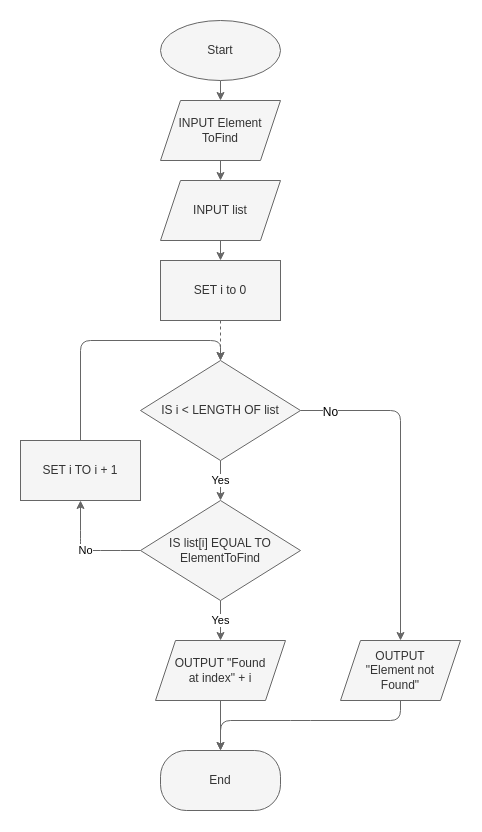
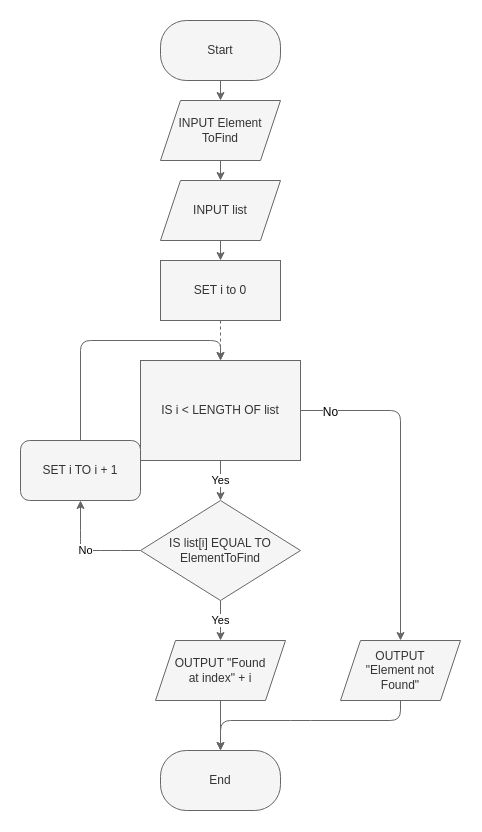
  <mxCell id="0" />
  <mxCell id="1" parent="0" />
  <mxCell id="2" style="edgeStyle=none;html=1;entryX=0.5;entryY=0;entryDx=0;entryDy=0;fillColor=#f5f5f5;strokeColor=#666666;dashed=1;" edge="1" parent="1" source="3" target="12"><mxGeometry relative="1" as="geometry" /></mxCell>
  <mxCell id="3" value="SET i to 0" style="rounded=0;whiteSpace=wrap;html=1;fillColor=#f5f5f5;fontColor=#333333;strokeColor=#666666;" vertex="1" parent="1"><mxGeometry x="160" y="260" width="120" height="60" as="geometry" /></mxCell>
  <mxCell id="4" style="edgeStyle=none;html=1;entryX=0.5;entryY=0;entryDx=0;entryDy=0;fillColor=#f5f5f5;strokeColor=#666666;" edge="1" parent="1" source="5" target="7"><mxGeometry relative="1" as="geometry" /></mxCell>
- <mxCell id="5" value="Start" style="ellipse;whiteSpace=wrap;html=1;fillColor=#f5f5f5;fontColor=#333333;strokeColor=#666666;arcSize=43;" vertex="1" parent="1"><mxGeometry x="160" y="20" width="120" height="60" as="geometry" /></mxCell>
+ <mxCell id="5" value="Start" style="rounded=1;whiteSpace=wrap;html=1;fillColor=#f5f5f5;fontColor=#333333;strokeColor=#666666;arcSize=43;" vertex="1" parent="1"><mxGeometry x="160" y="20" width="120" height="60" as="geometry" /></mxCell>
  <mxCell id="6" style="edgeStyle=none;html=1;entryX=0.5;entryY=0;entryDx=0;entryDy=0;fillColor=#f5f5f5;strokeColor=#666666;" edge="1" parent="1" source="7" target="9"><mxGeometry relative="1" as="geometry" /></mxCell>
  <mxCell id="7" value="INPUT Element&lt;br&gt;ToFind" style="shape=parallelogram;perimeter=parallelogramPerimeter;whiteSpace=wrap;html=1;fixedSize=1;fillColor=#f5f5f5;fontColor=#333333;strokeColor=#666666;" vertex="1" parent="1"><mxGeometry x="160" y="100" width="120" height="60" as="geometry" /></mxCell>
  <mxCell id="8" style="edgeStyle=none;html=1;entryX=0.5;entryY=0;entryDx=0;entryDy=0;fillColor=#f5f5f5;strokeColor=#666666;" edge="1" parent="1" source="9" target="3"><mxGeometry relative="1" as="geometry" /></mxCell>
  <mxCell id="9" value="INPUT list" style="shape=parallelogram;perimeter=parallelogramPerimeter;whiteSpace=wrap;html=1;fixedSize=1;fillColor=#f5f5f5;fontColor=#333333;strokeColor=#666666;" vertex="1" parent="1"><mxGeometry x="160" y="180" width="120" height="60" as="geometry" /></mxCell>
  <mxCell id="10" value="Yes" style="edgeStyle=none;html=1;fillColor=#f5f5f5;strokeColor=#666666;labelBackgroundColor=#FFFFFF;fontColor=#000000;" edge="1" parent="1" source="12" target="15"><mxGeometry relative="1" as="geometry" /></mxCell>
  <mxCell id="11" style="edgeStyle=none;html=1;entryX=0.5;entryY=0;entryDx=0;entryDy=0;labelBackgroundColor=#FFFFFF;fontColor=#000000;fillColor=#f5f5f5;strokeColor=#666666;" edge="1" parent="1" source="12" target="22"><mxGeometry relative="1" as="geometry"><Array as="points"><mxPoint x="400" y="410" /></Array></mxGeometry></mxCell>
- <mxCell id="12" value="IS i &amp;lt; LENGTH OF list" style="rhombus;whiteSpace=wrap;html=1;fillColor=#f5f5f5;fontColor=#333333;strokeColor=#666666;" vertex="1" parent="1"><mxGeometry x="140" y="360" width="160" height="100" as="geometry" /></mxCell>
+ <mxCell id="12" value="IS i &amp;lt; LENGTH OF list" style="whiteSpace=wrap;html=1;fillColor=#f5f5f5;fontColor=#333333;strokeColor=#666666;rounded=0;" vertex="1" parent="1"><mxGeometry x="140" y="360" width="160" height="100" as="geometry" /></mxCell>
  <mxCell id="13" value="Yes" style="edgeStyle=none;html=1;entryX=0.5;entryY=0;entryDx=0;entryDy=0;labelBackgroundColor=#FFFFFF;fontColor=#000000;fillColor=#f5f5f5;strokeColor=#666666;" edge="1" parent="1" source="15" target="18"><mxGeometry relative="1" as="geometry" /></mxCell>
  <mxCell id="14" value="No" style="edgeStyle=none;html=1;entryX=0.5;entryY=1;entryDx=0;entryDy=0;labelBackgroundColor=#FFFFFF;fontColor=#000000;fillColor=#f5f5f5;strokeColor=#666666;" edge="1" parent="1" source="15" target="20"><mxGeometry relative="1" as="geometry"><Array as="points"><mxPoint x="110" y="550" /><mxPoint x="80" y="550" /><mxPoint x="80" y="540" /></Array></mxGeometry></mxCell>
  <mxCell id="15" value="IS list[i] EQUAL TO&lt;br&gt;ElementToFind" style="rhombus;whiteSpace=wrap;html=1;fillColor=#f5f5f5;fontColor=#333333;strokeColor=#666666;" vertex="1" parent="1"><mxGeometry x="140" y="500" width="160" height="100" as="geometry" /></mxCell>
  <mxCell id="16" value="End" style="rounded=1;whiteSpace=wrap;html=1;fillColor=#f5f5f5;fontColor=#333333;strokeColor=#666666;arcSize=43;" vertex="1" parent="1"><mxGeometry x="160" y="750" width="120" height="60" as="geometry" /></mxCell>
  <mxCell id="17" style="edgeStyle=none;html=1;entryX=0.5;entryY=0;entryDx=0;entryDy=0;labelBackgroundColor=#FFFFFF;fontColor=#000000;fillColor=#f5f5f5;strokeColor=#666666;" edge="1" parent="1" source="18" target="16"><mxGeometry relative="1" as="geometry" /></mxCell>
  <mxCell id="18" value="OUTPUT &quot;Found&lt;br&gt;at index&quot; + i" style="shape=parallelogram;perimeter=parallelogramPerimeter;whiteSpace=wrap;html=1;fixedSize=1;fontColor=#333333;fillColor=#f5f5f5;strokeColor=#666666;" vertex="1" parent="1"><mxGeometry x="155" y="640" width="130" height="60" as="geometry" /></mxCell>
  <mxCell id="19" style="edgeStyle=none;html=1;entryX=0.5;entryY=0;entryDx=0;entryDy=0;labelBackgroundColor=#FFFFFF;fontColor=#000000;fillColor=#f5f5f5;strokeColor=#666666;" edge="1" parent="1" source="20" target="12"><mxGeometry relative="1" as="geometry"><Array as="points"><mxPoint x="80" y="340" /><mxPoint x="220" y="340" /></Array></mxGeometry></mxCell>
- <mxCell id="20" value="SET i TO i + 1" style="rounded=0;whiteSpace=wrap;html=1;fontColor=#333333;fillColor=#f5f5f5;strokeColor=#666666;" vertex="1" parent="1"><mxGeometry x="20" y="440" width="120" height="60" as="geometry" /></mxCell>
+ <mxCell id="20" value="SET i TO i + 1" style="whiteSpace=wrap;html=1;fontColor=#333333;fillColor=#f5f5f5;strokeColor=#666666;rounded=1;" vertex="1" parent="1"><mxGeometry x="20" y="440" width="120" height="60" as="geometry" /></mxCell>
  <mxCell id="21" style="edgeStyle=none;html=1;entryX=0.5;entryY=0;entryDx=0;entryDy=0;labelBackgroundColor=#FFFFFF;fontColor=#000000;fillColor=#f5f5f5;strokeColor=#666666;" edge="1" parent="1" source="22" target="16"><mxGeometry relative="1" as="geometry"><Array as="points"><mxPoint x="400" y="720" /><mxPoint x="300" y="720" /><mxPoint x="220" y="720" /></Array></mxGeometry></mxCell>
  <mxCell id="22" value="OUTPUT&lt;br&gt;&quot;Element not&lt;br&gt;Found&quot;" style="shape=parallelogram;perimeter=parallelogramPerimeter;whiteSpace=wrap;html=1;fixedSize=1;fontColor=#333333;fillColor=#f5f5f5;strokeColor=#666666;" vertex="1" parent="1"><mxGeometry x="340" y="640" width="120" height="60" as="geometry" /></mxCell>
  <mxCell id="23" value="No&lt;br&gt;" style="text;html=1;align=center;verticalAlign=middle;resizable=0;points=[];autosize=1;strokeColor=none;fillColor=none;fontColor=#000000;labelBackgroundColor=#FFFFFF;" vertex="1" parent="1"><mxGeometry x="310" y="397" width="40" height="30" as="geometry" /></mxCell>
